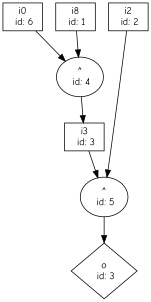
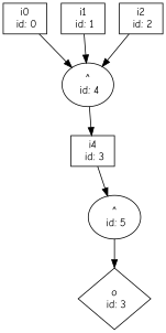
  digraph {
    fontname="Comic Neue"
    node [fontname="Comic Neue" shape=box]
    edge [fontname="Comic Neue"]
-   n1 [label="i0\n id: 6"]
+   n1 [label="i0\n id: 0"]
    n2 [label="^\n id: 4" shape=""]
-   n3 [label="i3\n id: 3"]
-   n4 [label="i8\n id: 1"]
+   n3 [label="i4\n id: 3"]
+   n4 [label="i1\n id: 1"]
    n5 [label="i2\n id: 2"]
    n6 [label="^\n id: 5" shape=""]
    n7 [label="o\n id: 3" shape=diamond]
    n1 -> n2
    n2 -> n3
    n3 -> n6
    n4 -> n2
-   n5 -> n6
+   n5 -> n2
    n6 -> n7
  }
